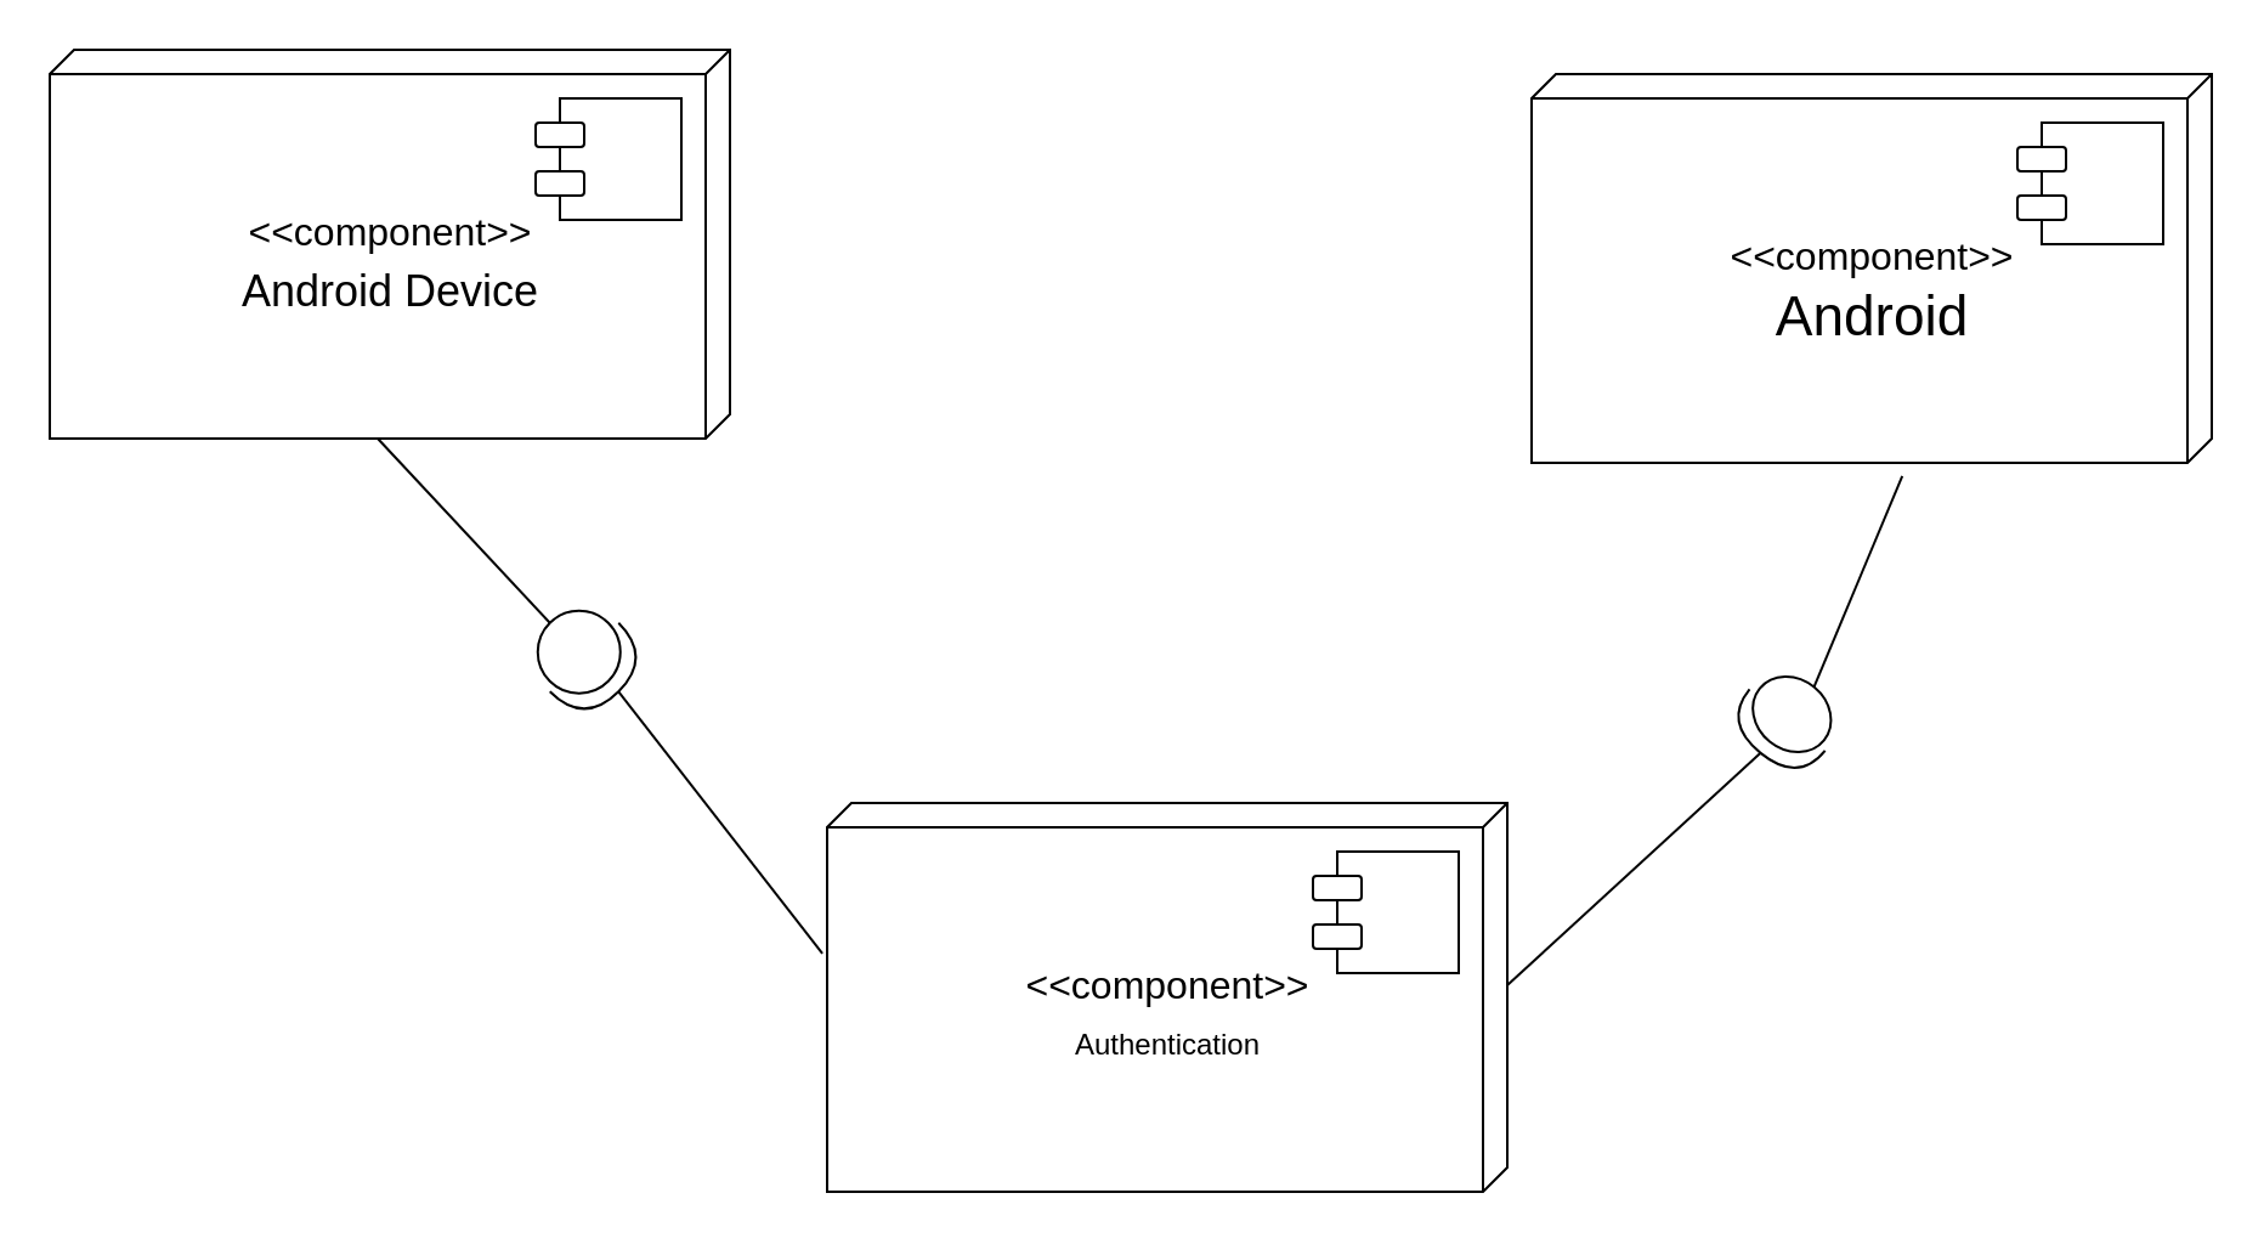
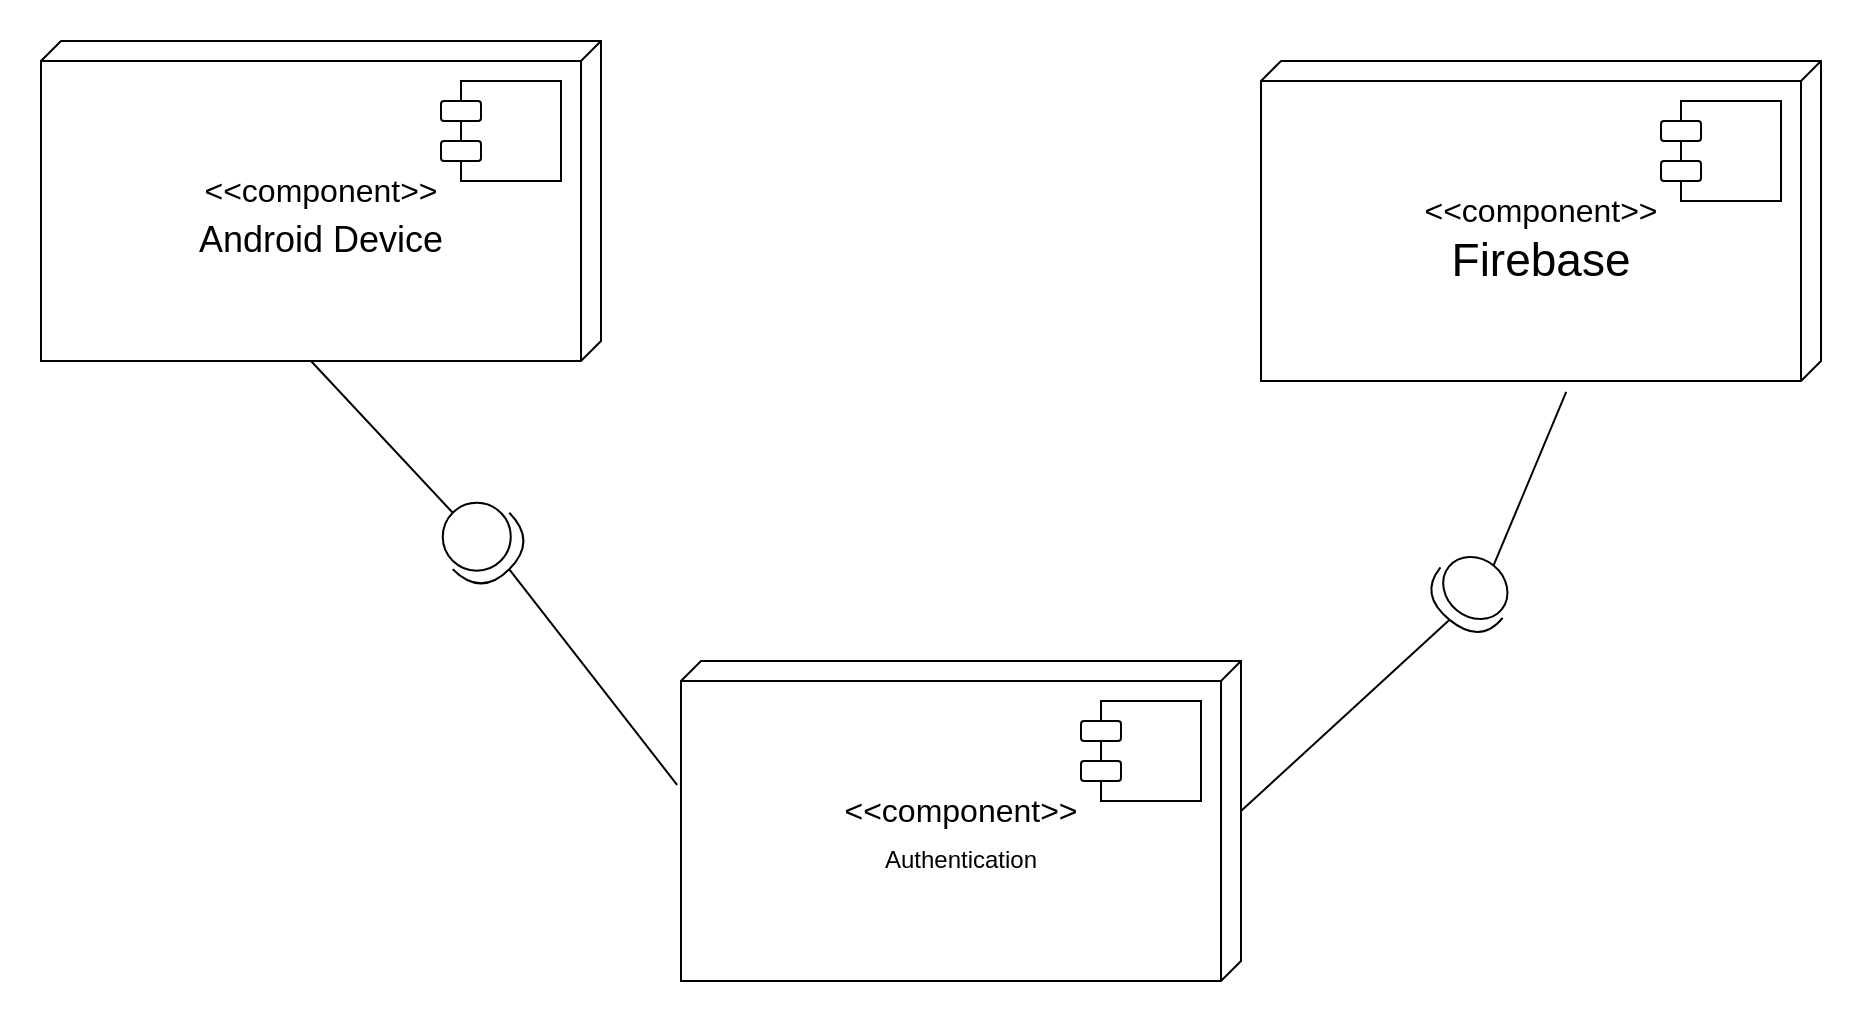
  <mxCell id="0" />
  <mxCell id="1" parent="0" />
  <mxCell id="2" value="&lt;div align=&quot;center&quot;&gt;&lt;br&gt;&lt;/div&gt;" style="verticalAlign=top;align=left;spacingTop=8;spacingLeft=2;spacingRight=12;shape=cube;size=10;direction=south;fontStyle=4;html=1;rounded=0;shadow=0;comic=0;labelBackgroundColor=none;strokeWidth=1;fontFamily=Verdana;fontSize=12" parent="1" vertex="1"><mxGeometry x="20" y="20" width="280" height="160" as="geometry" /></mxCell>
  <mxCell id="3" value="" style="whiteSpace=wrap;html=1;aspect=fixed;" vertex="1" parent="1"><mxGeometry x="230" y="40" width="50" height="50" as="geometry" /></mxCell>
  <mxCell id="4" value="" style="rounded=1;whiteSpace=wrap;html=1;" vertex="1" parent="1"><mxGeometry x="220" y="50" width="20" height="10" as="geometry" /></mxCell>
  <mxCell id="5" value="" style="rounded=1;whiteSpace=wrap;html=1;" vertex="1" parent="1"><mxGeometry x="220" y="70" width="20" height="10" as="geometry" /></mxCell>
  <mxCell id="6" value="&lt;font style=&quot;font-size: 18px;&quot;&gt;Android Device&lt;/font&gt;" style="text;html=1;align=center;verticalAlign=middle;resizable=0;points=[];autosize=1;strokeColor=none;fillColor=none;" vertex="1" parent="1"><mxGeometry x="85" y="100" width="150" height="40" as="geometry" /></mxCell>
  <mxCell id="7" value="&amp;lt;&amp;lt;component&amp;gt;&amp;gt;" style="text;html=1;align=center;verticalAlign=middle;resizable=0;points=[];autosize=1;strokeColor=none;fillColor=none;fontSize=16;" vertex="1" parent="1"><mxGeometry x="90" y="80" width="140" height="30" as="geometry" /></mxCell>
  <mxCell id="8" value="&lt;div align=&quot;center&quot;&gt;&lt;br&gt;&lt;/div&gt;" style="verticalAlign=top;align=left;spacingTop=8;spacingLeft=2;spacingRight=12;shape=cube;size=10;direction=south;fontStyle=4;html=1;rounded=0;shadow=0;comic=0;labelBackgroundColor=none;strokeWidth=1;fontFamily=Verdana;fontSize=12" vertex="1" parent="1"><mxGeometry x="340" y="330" width="280" height="160" as="geometry" /></mxCell>
  <mxCell id="9" value="" style="whiteSpace=wrap;html=1;aspect=fixed;" vertex="1" parent="1"><mxGeometry x="550" y="350" width="50" height="50" as="geometry" /></mxCell>
  <mxCell id="10" value="" style="rounded=1;whiteSpace=wrap;html=1;" vertex="1" parent="1"><mxGeometry x="540" y="360" width="20" height="10" as="geometry" /></mxCell>
  <mxCell id="11" value="" style="rounded=1;whiteSpace=wrap;html=1;" vertex="1" parent="1"><mxGeometry x="540" y="380" width="20" height="10" as="geometry" /></mxCell>
  <mxCell id="12" value="Authentication" style="text;html=1;align=center;verticalAlign=middle;resizable=0;points=[];autosize=1;strokeColor=none;fillColor=none;" vertex="1" parent="1"><mxGeometry x="430" y="415" width="100" height="30" as="geometry" /></mxCell>
  <mxCell id="13" value="&amp;lt;&amp;lt;component&amp;gt;&amp;gt;" style="text;html=1;align=center;verticalAlign=middle;resizable=0;points=[];autosize=1;strokeColor=none;fillColor=none;fontSize=16;" vertex="1" parent="1"><mxGeometry x="410" y="390" width="140" height="30" as="geometry" /></mxCell>
  <mxCell id="14" value="" style="shape=providedRequiredInterface;html=1;verticalLabelPosition=bottom;sketch=0;fontSize=24;rotation=45;" vertex="1" parent="1"><mxGeometry x="220" y="250" width="40" height="40" as="geometry" /></mxCell>
  <mxCell id="15" value="" style="endArrow=none;html=1;rounded=0;fontSize=24;entryX=0;entryY=0;entryDx=160;entryDy=145;entryPerimeter=0;exitX=0;exitY=0.5;exitDx=0;exitDy=0;exitPerimeter=0;" edge="1" parent="1" source="14" target="2"><mxGeometry width="50" height="50" relative="1" as="geometry"><mxPoint x="100" y="290" as="sourcePoint" /><mxPoint x="150" y="240" as="targetPoint" /></mxGeometry></mxCell>
  <mxCell id="16" value="" style="endArrow=none;html=1;rounded=0;fontSize=24;entryX=1;entryY=0.5;entryDx=0;entryDy=0;entryPerimeter=0;exitX=0.387;exitY=1.007;exitDx=0;exitDy=0;exitPerimeter=0;" edge="1" parent="1" source="8" target="14"><mxGeometry width="50" height="50" relative="1" as="geometry"><mxPoint x="30" y="360" as="sourcePoint" /><mxPoint x="80" y="310" as="targetPoint" /></mxGeometry></mxCell>
  <mxCell id="17" value="&lt;div align=&quot;center&quot;&gt;&lt;br&gt;&lt;/div&gt;" style="verticalAlign=top;align=left;spacingTop=8;spacingLeft=2;spacingRight=12;shape=cube;size=10;direction=south;fontStyle=4;html=1;rounded=0;shadow=0;comic=0;labelBackgroundColor=none;strokeWidth=1;fontFamily=Verdana;fontSize=12" vertex="1" parent="1"><mxGeometry x="630" y="30" width="280" height="160" as="geometry" /></mxCell>
  <mxCell id="18" value="" style="whiteSpace=wrap;html=1;aspect=fixed;" vertex="1" parent="1"><mxGeometry x="840" y="50" width="50" height="50" as="geometry" /></mxCell>
  <mxCell id="19" value="" style="rounded=1;whiteSpace=wrap;html=1;" vertex="1" parent="1"><mxGeometry x="830" y="60" width="20" height="10" as="geometry" /></mxCell>
  <mxCell id="20" value="" style="rounded=1;whiteSpace=wrap;html=1;" vertex="1" parent="1"><mxGeometry x="830" y="80" width="20" height="10" as="geometry" /></mxCell>
- <mxCell id="21" value="&lt;font style=&quot;font-size: 23px;&quot;&gt;Android&lt;/font&gt;" style="text;html=1;align=center;verticalAlign=middle;resizable=0;points=[];autosize=1;strokeColor=none;fillColor=none;" vertex="1" parent="1"><mxGeometry x="715" y="110" width="110" height="40" as="geometry" /></mxCell>
+ <mxCell id="21" value="&lt;font style=&quot;font-size: 23px;&quot;&gt;Firebase&lt;/font&gt;" style="text;html=1;align=center;verticalAlign=middle;resizable=0;points=[];autosize=1;strokeColor=none;fillColor=none;" vertex="1" parent="1"><mxGeometry x="715" y="110" width="110" height="40" as="geometry" /></mxCell>
  <mxCell id="22" value="&amp;lt;&amp;lt;component&amp;gt;&amp;gt;" style="text;html=1;align=center;verticalAlign=middle;resizable=0;points=[];autosize=1;strokeColor=none;fillColor=none;fontSize=16;" vertex="1" parent="1"><mxGeometry x="700" y="90" width="140" height="30" as="geometry" /></mxCell>
  <mxCell id="23" value="" style="shape=providedRequiredInterface;html=1;verticalLabelPosition=bottom;sketch=0;fontSize=23;rotation=129;" vertex="1" parent="1"><mxGeometry x="717.78" y="275.83" width="35" height="40" as="geometry" /></mxCell>
  <mxCell id="24" value="" style="endArrow=none;html=1;rounded=0;fontSize=23;exitX=0;exitY=0;exitDx=75;exitDy=0;exitPerimeter=0;entryX=1;entryY=0.5;entryDx=0;entryDy=0;entryPerimeter=0;" edge="1" parent="1" source="8" target="23"><mxGeometry width="50" height="50" relative="1" as="geometry"><mxPoint x="720" y="440" as="sourcePoint" /><mxPoint x="770" y="390" as="targetPoint" /></mxGeometry></mxCell>
  <mxCell id="25" value="" style="endArrow=none;html=1;rounded=0;fontSize=23;entryX=1.034;entryY=0.455;entryDx=0;entryDy=0;entryPerimeter=0;exitX=0;exitY=0.5;exitDx=0;exitDy=0;exitPerimeter=0;" edge="1" parent="1" source="23" target="17"><mxGeometry width="50" height="50" relative="1" as="geometry"><mxPoint x="780" y="480" as="sourcePoint" /><mxPoint x="830" y="430" as="targetPoint" /></mxGeometry></mxCell>
